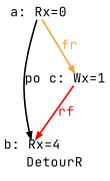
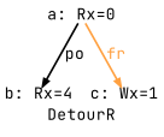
  digraph {
    fontname="JetBrains Mono"
    fontsize=12
    label=DetourR
    node [fixedsize=true fontname="JetBrains Mono" fontsize=12 shape=none]
    edge [arrowsize=0.600000 fontname="JetBrains Mono" fontsize=12 penwidth=1.500000]
    n1 [height=0.166667 label="a: Rx=0" width=0.666667]
    n2 [height=0.166667 label="b: Rx=4" width=0.666667]
    n3 [height=0.166667 label="c: Wx=1" width=0.666667]
    n1 -> n2 [label=po]
    n1 -> n3 [color="#ffa040" fontcolor="#ffa040" label=fr]
-   n3 -> n2 [color=red fontcolor=red label=rf]
  }
